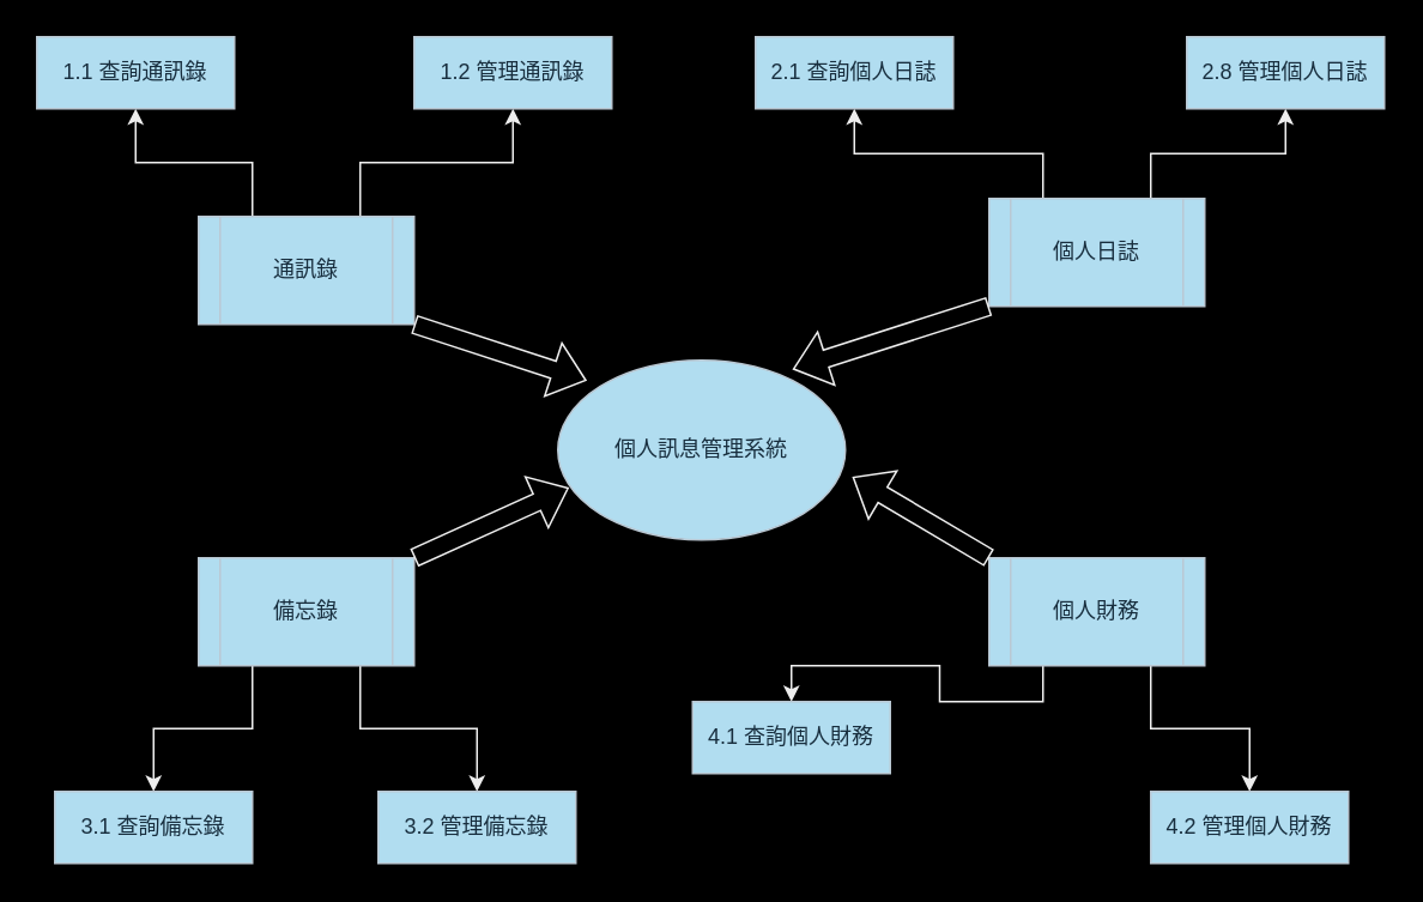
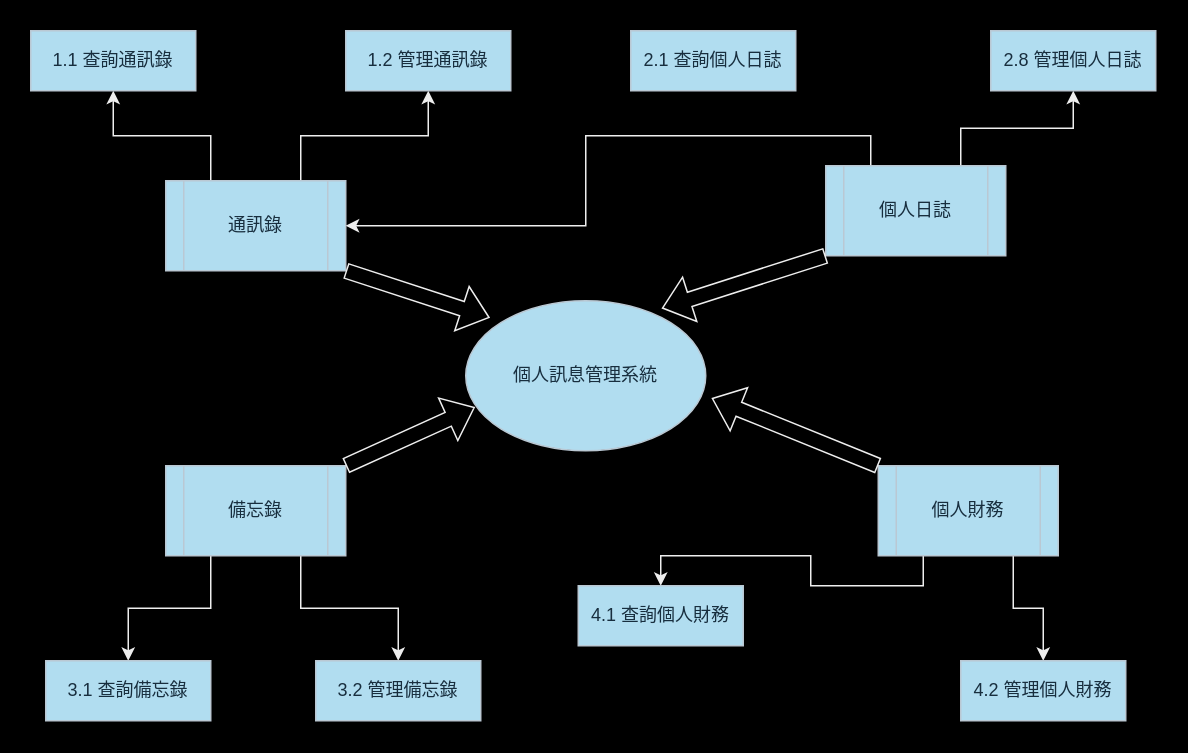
  <mxCell id="0" />
  <mxCell id="1" parent="0" />
  <mxCell id="2" value="個人訊息管理系統" style="ellipse;whiteSpace=wrap;html=1;labelBackgroundColor=none;fillColor=#B1DDF0;strokeColor=#BAC8D3;fontColor=#182E3E;" vertex="1" parent="1"><mxGeometry x="310" y="200" width="160" height="100" as="geometry" /></mxCell>
  <mxCell id="3" style="edgeStyle=orthogonalEdgeStyle;rounded=0;orthogonalLoop=1;jettySize=auto;html=1;exitX=0.25;exitY=0;exitDx=0;exitDy=0;entryX=0.5;entryY=1;entryDx=0;entryDy=0;labelBackgroundColor=none;strokeColor=#EEEEEE;fontColor=default;" edge="1" parent="1" source="5" target="19"><mxGeometry relative="1" as="geometry" /></mxCell>
  <mxCell id="4" style="edgeStyle=orthogonalEdgeStyle;rounded=0;orthogonalLoop=1;jettySize=auto;html=1;exitX=0.75;exitY=0;exitDx=0;exitDy=0;entryX=0.5;entryY=1;entryDx=0;entryDy=0;labelBackgroundColor=none;strokeColor=#EEEEEE;fontColor=default;" edge="1" parent="1" source="5" target="20"><mxGeometry relative="1" as="geometry" /></mxCell>
  <mxCell id="5" value="通訊錄" style="shape=process;whiteSpace=wrap;html=1;backgroundOutline=1;labelBackgroundColor=none;fillColor=#B1DDF0;strokeColor=#BAC8D3;fontColor=#182E3E;" vertex="1" parent="1"><mxGeometry x="110" y="120" width="120" height="60" as="geometry" /></mxCell>
  <mxCell id="6" style="edgeStyle=orthogonalEdgeStyle;rounded=0;orthogonalLoop=1;jettySize=auto;html=1;exitX=0.75;exitY=1;exitDx=0;exitDy=0;entryX=0.5;entryY=0;entryDx=0;entryDy=0;labelBackgroundColor=none;strokeColor=#EEEEEE;fontColor=default;" edge="1" parent="1" source="8" target="24"><mxGeometry relative="1" as="geometry" /></mxCell>
  <mxCell id="7" style="edgeStyle=orthogonalEdgeStyle;rounded=0;orthogonalLoop=1;jettySize=auto;html=1;exitX=0.25;exitY=1;exitDx=0;exitDy=0;entryX=0.5;entryY=0;entryDx=0;entryDy=0;labelBackgroundColor=none;strokeColor=#EEEEEE;fontColor=default;" edge="1" parent="1" source="8" target="23"><mxGeometry relative="1" as="geometry" /></mxCell>
  <mxCell id="8" value="備忘錄" style="shape=process;whiteSpace=wrap;html=1;backgroundOutline=1;labelBackgroundColor=none;fillColor=#B1DDF0;strokeColor=#BAC8D3;fontColor=#182E3E;" vertex="1" parent="1"><mxGeometry x="110" y="310" width="120" height="60" as="geometry" /></mxCell>
- <mxCell id="9" style="edgeStyle=orthogonalEdgeStyle;rounded=0;orthogonalLoop=1;jettySize=auto;html=1;exitX=0.25;exitY=0;exitDx=0;exitDy=0;entryX=0.5;entryY=1;entryDx=0;entryDy=0;labelBackgroundColor=none;strokeColor=#EEEEEE;fontColor=default;" edge="1" parent="1" source="11" target="21"><mxGeometry relative="1" as="geometry" /></mxCell>
+ <mxCell id="9" style="edgeStyle=orthogonalEdgeStyle;rounded=0;orthogonalLoop=1;jettySize=auto;html=1;exitX=0.25;exitY=0;exitDx=0;exitDy=0;labelBackgroundColor=none;strokeColor=#EEEEEE;fontColor=default;" edge="1" parent="1" source="11" target="5"><mxGeometry relative="1" as="geometry" /></mxCell>
  <mxCell id="10" style="edgeStyle=orthogonalEdgeStyle;rounded=0;orthogonalLoop=1;jettySize=auto;html=1;exitX=0.75;exitY=0;exitDx=0;exitDy=0;entryX=0.5;entryY=1;entryDx=0;entryDy=0;labelBackgroundColor=none;strokeColor=#EEEEEE;fontColor=default;" edge="1" parent="1" source="11" target="22"><mxGeometry relative="1" as="geometry" /></mxCell>
  <mxCell id="11" value="個人日誌" style="shape=process;whiteSpace=wrap;html=1;backgroundOutline=1;labelBackgroundColor=none;fillColor=#B1DDF0;strokeColor=#BAC8D3;fontColor=#182E3E;" vertex="1" parent="1"><mxGeometry x="550" y="110" width="120" height="60" as="geometry" /></mxCell>
  <mxCell id="12" style="edgeStyle=orthogonalEdgeStyle;rounded=0;orthogonalLoop=1;jettySize=auto;html=1;exitX=0.75;exitY=1;exitDx=0;exitDy=0;entryX=0.5;entryY=0;entryDx=0;entryDy=0;labelBackgroundColor=none;strokeColor=#EEEEEE;fontColor=default;" edge="1" parent="1" source="14" target="26"><mxGeometry relative="1" as="geometry" /></mxCell>
  <mxCell id="13" style="edgeStyle=orthogonalEdgeStyle;rounded=0;orthogonalLoop=1;jettySize=auto;html=1;exitX=0.25;exitY=1;exitDx=0;exitDy=0;entryX=0.5;entryY=0;entryDx=0;entryDy=0;labelBackgroundColor=none;strokeColor=#EEEEEE;fontColor=default;" edge="1" parent="1" source="14" target="25"><mxGeometry relative="1" as="geometry" /></mxCell>
- <mxCell id="14" value="個人財務" style="shape=process;whiteSpace=wrap;html=1;backgroundOutline=1;labelBackgroundColor=none;fillColor=#B1DDF0;strokeColor=#BAC8D3;fontColor=#182E3E;" vertex="1" parent="1"><mxGeometry x="550" y="310" width="120" height="60" as="geometry" /></mxCell>
+ <mxCell id="14" value="個人財務" style="shape=process;whiteSpace=wrap;html=1;backgroundOutline=1;labelBackgroundColor=none;fillColor=#B1DDF0;strokeColor=#BAC8D3;fontColor=#182E3E;" vertex="1" parent="1"><mxGeometry x="585" y="310" width="120" height="60" as="geometry" /></mxCell>
  <mxCell id="15" value="" style="shape=flexArrow;endArrow=classic;html=1;rounded=0;exitX=1;exitY=0;exitDx=0;exitDy=0;entryX=0.038;entryY=0.71;entryDx=0;entryDy=0;entryPerimeter=0;labelBackgroundColor=none;strokeColor=#EEEEEE;fontColor=default;" edge="1" parent="1" source="8" target="2"><mxGeometry width="50" height="50" relative="1" as="geometry"><mxPoint x="280" y="330" as="sourcePoint" /><mxPoint x="330" y="280" as="targetPoint" /></mxGeometry></mxCell>
  <mxCell id="16" value="" style="shape=flexArrow;endArrow=classic;html=1;rounded=0;exitX=0;exitY=1;exitDx=0;exitDy=0;entryX=0.817;entryY=0.05;entryDx=0;entryDy=0;entryPerimeter=0;labelBackgroundColor=none;strokeColor=#EEEEEE;fontColor=default;" edge="1" parent="1" source="11" target="2"><mxGeometry width="50" height="50" relative="1" as="geometry"><mxPoint x="230" y="370" as="sourcePoint" /><mxPoint x="340" y="290" as="targetPoint" /></mxGeometry></mxCell>
  <mxCell id="17" value="" style="shape=flexArrow;endArrow=classic;html=1;rounded=0;exitX=1;exitY=1;exitDx=0;exitDy=0;entryX=0.1;entryY=0.113;entryDx=0;entryDy=0;entryPerimeter=0;labelBackgroundColor=none;strokeColor=#EEEEEE;fontColor=default;" edge="1" parent="1" source="5" target="2"><mxGeometry width="50" height="50" relative="1" as="geometry"><mxPoint x="240" y="380" as="sourcePoint" /><mxPoint x="350" y="300" as="targetPoint" /></mxGeometry></mxCell>
  <mxCell id="18" value="" style="shape=flexArrow;endArrow=classic;html=1;rounded=0;exitX=0;exitY=0;exitDx=0;exitDy=0;entryX=1.025;entryY=0.65;entryDx=0;entryDy=0;entryPerimeter=0;labelBackgroundColor=none;strokeColor=#EEEEEE;fontColor=default;" edge="1" parent="1" source="14" target="2"><mxGeometry width="50" height="50" relative="1" as="geometry"><mxPoint x="390" y="380" as="sourcePoint" /><mxPoint x="500" y="300" as="targetPoint" /></mxGeometry></mxCell>
  <mxCell id="19" value="1.1 查詢通訊錄" style="rounded=0;whiteSpace=wrap;html=1;labelBackgroundColor=none;fillColor=#B1DDF0;strokeColor=#BAC8D3;fontColor=#182E3E;" vertex="1" parent="1"><mxGeometry x="20" y="20" width="110" height="40" as="geometry" /></mxCell>
  <mxCell id="20" value="1.2 管理通訊錄" style="rounded=0;whiteSpace=wrap;html=1;labelBackgroundColor=none;fillColor=#B1DDF0;strokeColor=#BAC8D3;fontColor=#182E3E;" vertex="1" parent="1"><mxGeometry x="230" y="20" width="110" height="40" as="geometry" /></mxCell>
  <mxCell id="21" value="2.1 查詢個人日誌" style="rounded=0;whiteSpace=wrap;html=1;labelBackgroundColor=none;fillColor=#B1DDF0;strokeColor=#BAC8D3;fontColor=#182E3E;" vertex="1" parent="1"><mxGeometry x="420" y="20" width="110" height="40" as="geometry" /></mxCell>
  <mxCell id="22" value="2.8 管理個人日誌" style="rounded=0;whiteSpace=wrap;html=1;labelBackgroundColor=none;fillColor=#B1DDF0;strokeColor=#BAC8D3;fontColor=#182E3E;" vertex="1" parent="1"><mxGeometry x="660" y="20" width="110" height="40" as="geometry" /></mxCell>
  <mxCell id="23" value="3.1 查詢備忘錄" style="rounded=0;whiteSpace=wrap;html=1;labelBackgroundColor=none;fillColor=#B1DDF0;strokeColor=#BAC8D3;fontColor=#182E3E;" vertex="1" parent="1"><mxGeometry x="30" y="440" width="110" height="40" as="geometry" /></mxCell>
  <mxCell id="24" value="3.2 管理備忘錄" style="rounded=0;whiteSpace=wrap;html=1;labelBackgroundColor=none;fillColor=#B1DDF0;strokeColor=#BAC8D3;fontColor=#182E3E;" vertex="1" parent="1"><mxGeometry x="210" y="440" width="110" height="40" as="geometry" /></mxCell>
  <mxCell id="25" value="4.1 查詢個人財務" style="rounded=0;whiteSpace=wrap;html=1;labelBackgroundColor=none;fillColor=#B1DDF0;strokeColor=#BAC8D3;fontColor=#182E3E;" vertex="1" parent="1"><mxGeometry x="385" y="390" width="110" height="40" as="geometry" /></mxCell>
  <mxCell id="26" value="4.2 管理個人財務" style="rounded=0;whiteSpace=wrap;html=1;labelBackgroundColor=none;fillColor=#B1DDF0;strokeColor=#BAC8D3;fontColor=#182E3E;" vertex="1" parent="1"><mxGeometry x="640" y="440" width="110" height="40" as="geometry" /></mxCell>
